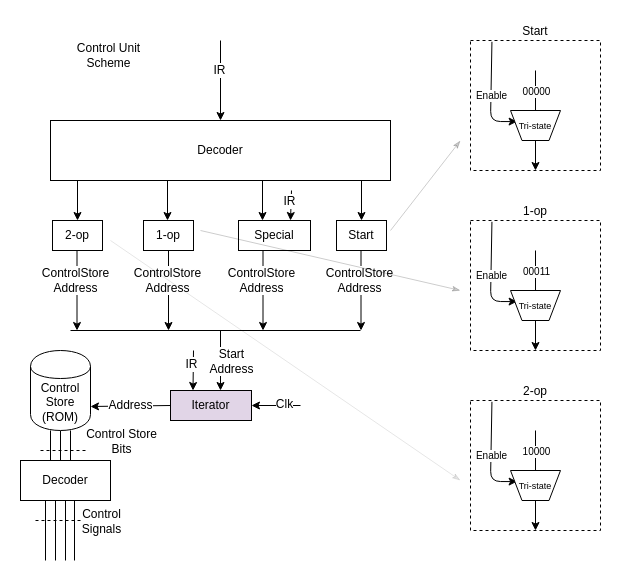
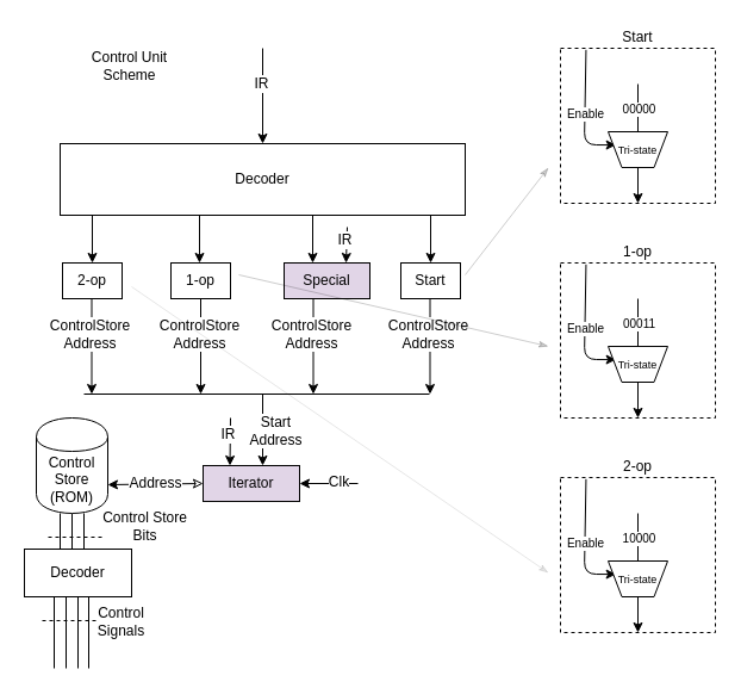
  <mxCell id="0" />
  <mxCell id="1" parent="0" />
  <mxCell id="2" value="Decoder" style="rounded=0;whiteSpace=wrap;html=1;" vertex="1" parent="1"><mxGeometry x="50" y="120" width="340" height="60" as="geometry" /></mxCell>
  <mxCell id="3" value="" style="endArrow=none;html=1;endFill=0;startArrow=classic;startFill=1;" edge="1" parent="1"><mxGeometry width="50" height="50" relative="1" as="geometry"><mxPoint x="220" y="120" as="sourcePoint" /><mxPoint x="220" y="40" as="targetPoint" /></mxGeometry></mxCell>
  <mxCell id="4" value="IR" style="text;html=1;align=center;verticalAlign=middle;resizable=0;points=[];;labelBackgroundColor=#ffffff;" vertex="1" connectable="0" parent="3"><mxGeometry x="0.275" y="2" relative="1" as="geometry"><mxPoint as="offset" /></mxGeometry></mxCell>
  <mxCell id="5" value="" style="endArrow=none;html=1;entryX=0.75;entryY=1;entryDx=0;entryDy=0;endFill=0;startArrow=classic;startFill=1;" edge="1" parent="1"><mxGeometry width="50" height="50" relative="1" as="geometry"><mxPoint x="262" y="220" as="sourcePoint" /><mxPoint x="262" y="180" as="targetPoint" /></mxGeometry></mxCell>
  <mxCell id="6" value="" style="endArrow=none;html=1;entryX=0.75;entryY=1;entryDx=0;entryDy=0;endFill=0;startArrow=classic;startFill=1;" edge="1" parent="1"><mxGeometry width="50" height="50" relative="1" as="geometry"><mxPoint x="167" y="220" as="sourcePoint" /><mxPoint x="167" y="180" as="targetPoint" /></mxGeometry></mxCell>
  <mxCell id="7" value="" style="endArrow=none;html=1;entryX=0.75;entryY=1;entryDx=0;entryDy=0;endFill=0;startArrow=classic;startFill=1;" edge="1" parent="1"><mxGeometry width="50" height="50" relative="1" as="geometry"><mxPoint x="77" y="220" as="sourcePoint" /><mxPoint x="77" y="180" as="targetPoint" /></mxGeometry></mxCell>
  <mxCell id="8" value="2-op" style="rounded=0;whiteSpace=wrap;html=1;" vertex="1" parent="1"><mxGeometry x="52" y="220" width="50" height="30" as="geometry" /></mxCell>
  <mxCell id="9" value="" style="endArrow=none;html=1;entryX=0.75;entryY=1;entryDx=0;entryDy=0;endFill=0;startArrow=classic;startFill=1;" edge="1" parent="1"><mxGeometry width="50" height="50" relative="1" as="geometry"><mxPoint x="361" y="220" as="sourcePoint" /><mxPoint x="361" y="180" as="targetPoint" /></mxGeometry></mxCell>
  <mxCell id="10" value="1-op" style="rounded=0;whiteSpace=wrap;html=1;" vertex="1" parent="1"><mxGeometry x="143" y="220" width="50" height="30" as="geometry" /></mxCell>
- <mxCell id="11" value="Special" style="rounded=0;whiteSpace=wrap;html=1;" vertex="1" parent="1"><mxGeometry x="238" y="220" width="72" height="30" as="geometry" /></mxCell>
+ <mxCell id="11" value="Special" style="rounded=0;whiteSpace=wrap;html=1;fillColor=#e1d5e7;" vertex="1" parent="1"><mxGeometry x="238" y="220" width="72" height="30" as="geometry" /></mxCell>
  <mxCell id="12" value="Start" style="rounded=0;whiteSpace=wrap;html=1;" vertex="1" parent="1"><mxGeometry x="336" y="220" width="50" height="30" as="geometry" /></mxCell>
  <mxCell id="13" value="" style="endArrow=none;html=1;endFill=0;startArrow=classic;startFill=1;" edge="1" parent="1"><mxGeometry width="50" height="50" relative="1" as="geometry"><mxPoint x="360.5" y="330" as="sourcePoint" /><mxPoint x="360.5" y="250" as="targetPoint" /></mxGeometry></mxCell>
  <mxCell id="14" value="ControlStore&lt;br&gt;Address" style="text;html=1;align=center;verticalAlign=middle;resizable=0;points=[];;labelBackgroundColor=#ffffff;" vertex="1" connectable="0" parent="13"><mxGeometry x="0.275" y="2" relative="1" as="geometry"><mxPoint as="offset" /></mxGeometry></mxCell>
  <mxCell id="15" value="" style="endArrow=none;html=1;endFill=0;startArrow=classic;startFill=1;" edge="1" parent="1"><mxGeometry width="50" height="50" relative="1" as="geometry"><mxPoint x="262.5" y="330" as="sourcePoint" /><mxPoint x="262.5" y="250" as="targetPoint" /></mxGeometry></mxCell>
  <mxCell id="16" value="ControlStore&lt;br&gt;Address" style="text;html=1;align=center;verticalAlign=middle;resizable=0;points=[];;labelBackgroundColor=#ffffff;" vertex="1" connectable="0" parent="15"><mxGeometry x="0.275" y="2" relative="1" as="geometry"><mxPoint as="offset" /></mxGeometry></mxCell>
  <mxCell id="17" value="" style="endArrow=none;html=1;endFill=0;startArrow=classic;startFill=1;" edge="1" parent="1"><mxGeometry width="50" height="50" relative="1" as="geometry"><mxPoint x="168" y="330" as="sourcePoint" /><mxPoint x="168" y="250" as="targetPoint" /></mxGeometry></mxCell>
  <mxCell id="18" value="ControlStore&lt;br&gt;Address" style="text;html=1;align=center;verticalAlign=middle;resizable=0;points=[];;labelBackgroundColor=#ffffff;" vertex="1" connectable="0" parent="17"><mxGeometry x="0.275" y="2" relative="1" as="geometry"><mxPoint as="offset" /></mxGeometry></mxCell>
  <mxCell id="19" value="" style="endArrow=none;html=1;endFill=0;startArrow=classic;startFill=1;" edge="1" parent="1"><mxGeometry width="50" height="50" relative="1" as="geometry"><mxPoint x="76.5" y="330" as="sourcePoint" /><mxPoint x="76.5" y="250" as="targetPoint" /></mxGeometry></mxCell>
  <mxCell id="20" value="ControlStore&lt;br&gt;Address" style="text;html=1;align=center;verticalAlign=middle;resizable=0;points=[];;labelBackgroundColor=#ffffff;" vertex="1" connectable="0" parent="19"><mxGeometry x="0.275" y="2" relative="1" as="geometry"><mxPoint as="offset" /></mxGeometry></mxCell>
  <mxCell id="21" value="" style="html=1;startArrow=none;startFill=0;endArrow=none;endFill=0;" edge="1" parent="1"><mxGeometry width="50" height="50" relative="1" as="geometry"><mxPoint x="70" y="330" as="sourcePoint" /><mxPoint x="360" y="330" as="targetPoint" /></mxGeometry></mxCell>
  <mxCell id="22" value="" style="html=1;startArrow=classic;startFill=1;endArrow=none;endFill=0;" edge="1" parent="1"><mxGeometry width="50" height="50" relative="1" as="geometry"><mxPoint x="220" y="390" as="sourcePoint" /><mxPoint x="220" y="330" as="targetPoint" /></mxGeometry></mxCell>
  <mxCell id="23" value="Start&lt;br&gt;Address" style="text;html=1;align=center;verticalAlign=middle;resizable=0;points=[];;labelBackgroundColor=#ffffff;" vertex="1" connectable="0" parent="22"><mxGeometry x="0.414" y="1" relative="1" as="geometry"><mxPoint x="11" y="12.5" as="offset" /></mxGeometry></mxCell>
  <mxCell id="24" value="Iterator" style="rounded=0;whiteSpace=wrap;html=1;movable=1;fillColor=#e1d5e7;" vertex="1" parent="1"><mxGeometry x="170" y="390" width="81" height="30" as="geometry" /></mxCell>
  <mxCell id="25" value="" style="endArrow=none;html=1;endFill=0;startArrow=classic;startFill=1;" edge="1" parent="1"><mxGeometry width="50" height="50" relative="1" as="geometry"><mxPoint x="192.5" y="390" as="sourcePoint" /><mxPoint x="193" y="350" as="targetPoint" /></mxGeometry></mxCell>
  <mxCell id="26" value="IR" style="text;html=1;align=center;verticalAlign=middle;resizable=0;points=[];;labelBackgroundColor=#ffffff;" vertex="1" connectable="0" parent="25"><mxGeometry x="0.275" y="2" relative="1" as="geometry"><mxPoint as="offset" /></mxGeometry></mxCell>
  <mxCell id="27" style="edgeStyle=none;rounded=0;orthogonalLoop=1;jettySize=auto;html=1;startArrow=none;startFill=0;endArrow=none;endFill=0;" edge="1" parent="1" source="28"><mxGeometry relative="1" as="geometry"><mxPoint x="60" y="460" as="targetPoint" /></mxGeometry></mxCell>
  <mxCell id="28" value="Control&lt;br&gt;Store (ROM)" style="shape=cylinder;whiteSpace=wrap;html=1;boundedLbl=1;backgroundOutline=1;" vertex="1" parent="1"><mxGeometry x="30" y="350" width="60" height="80" as="geometry" /></mxCell>
- <mxCell id="29" value="" style="html=1;startArrow=classic;startFill=1;endArrow=none;endFill=0;entryX=0;entryY=0.5;entryDx=0;entryDy=0;exitX=1;exitY=0.7;exitDx=0;exitDy=0;" edge="1" parent="1" source="28" target="24"><mxGeometry width="50" height="50" relative="1" as="geometry"><mxPoint x="50" y="430" as="sourcePoint" /><mxPoint x="100" y="380" as="targetPoint" /></mxGeometry></mxCell>
+ <mxCell id="29" value="" style="html=1;startArrow=classic;startFill=1;endArrow=classic;endFill=0;entryX=0;entryY=0.5;entryDx=0;entryDy=0;exitX=1;exitY=0.7;exitDx=0;exitDy=0;" edge="1" parent="1" source="28" target="24"><mxGeometry width="50" height="50" relative="1" as="geometry"><mxPoint x="50" y="430" as="sourcePoint" /><mxPoint x="100" y="380" as="targetPoint" /></mxGeometry></mxCell>
  <mxCell id="30" value="Address" style="text;html=1;align=center;verticalAlign=middle;resizable=0;points=[];;labelBackgroundColor=#ffffff;" vertex="1" connectable="0" parent="29"><mxGeometry x="0.31" relative="1" as="geometry"><mxPoint x="-12.5" y="-0.5" as="offset" /></mxGeometry></mxCell>
  <mxCell id="31" value="" style="endArrow=none;html=1;endFill=0;startArrow=classic;startFill=1;" edge="1" parent="1"><mxGeometry width="50" height="50" relative="1" as="geometry"><mxPoint x="290" y="220" as="sourcePoint" /><mxPoint x="291" y="190" as="targetPoint" /></mxGeometry></mxCell>
  <mxCell id="32" value="IR" style="text;html=1;align=center;verticalAlign=middle;resizable=0;points=[];;labelBackgroundColor=#ffffff;" vertex="1" connectable="0" parent="31"><mxGeometry x="0.275" y="2" relative="1" as="geometry"><mxPoint as="offset" /></mxGeometry></mxCell>
  <mxCell id="33" value="Decoder" style="rounded=0;whiteSpace=wrap;html=1;" vertex="1" parent="1"><mxGeometry x="20" y="460" width="90" height="40" as="geometry" /></mxCell>
  <mxCell id="34" style="edgeStyle=none;rounded=0;orthogonalLoop=1;jettySize=auto;html=1;startArrow=none;startFill=0;endArrow=none;endFill=0;" edge="1" parent="1"><mxGeometry relative="1" as="geometry"><mxPoint x="70" y="460" as="targetPoint" /><mxPoint x="70" y="430" as="sourcePoint" /></mxGeometry></mxCell>
  <mxCell id="35" style="edgeStyle=none;rounded=0;orthogonalLoop=1;jettySize=auto;html=1;startArrow=none;startFill=0;endArrow=none;endFill=0;" edge="1" parent="1"><mxGeometry relative="1" as="geometry"><mxPoint x="50" y="460" as="targetPoint" /><mxPoint x="50" y="430" as="sourcePoint" /></mxGeometry></mxCell>
  <mxCell id="36" value="" style="endArrow=none;dashed=1;html=1;" edge="1" parent="1"><mxGeometry width="50" height="50" relative="1" as="geometry"><mxPoint x="40" y="450" as="sourcePoint" /><mxPoint x="90" y="450" as="targetPoint" /></mxGeometry></mxCell>
  <mxCell id="37" value="Control Store&lt;br&gt;Bits" style="text;html=1;align=center;verticalAlign=middle;resizable=0;points=[];;labelBackgroundColor=#ffffff;" vertex="1" connectable="0" parent="36"><mxGeometry x="0.526" relative="1" as="geometry"><mxPoint x="42" y="-10" as="offset" /></mxGeometry></mxCell>
  <mxCell id="38" style="edgeStyle=none;rounded=0;orthogonalLoop=1;jettySize=auto;html=1;startArrow=none;startFill=0;endArrow=none;endFill=0;" edge="1" parent="1"><mxGeometry relative="1" as="geometry"><mxPoint x="55" y="560" as="targetPoint" /><mxPoint x="55" y="500" as="sourcePoint" /></mxGeometry></mxCell>
  <mxCell id="39" style="edgeStyle=none;rounded=0;orthogonalLoop=1;jettySize=auto;html=1;startArrow=none;startFill=0;endArrow=none;endFill=0;" edge="1" parent="1"><mxGeometry relative="1" as="geometry"><mxPoint x="65" y="560" as="targetPoint" /><mxPoint x="65" y="500" as="sourcePoint" /></mxGeometry></mxCell>
  <mxCell id="40" style="edgeStyle=none;rounded=0;orthogonalLoop=1;jettySize=auto;html=1;startArrow=none;startFill=0;endArrow=none;endFill=0;" edge="1" parent="1"><mxGeometry relative="1" as="geometry"><mxPoint x="45" y="560" as="targetPoint" /><mxPoint x="45" y="500" as="sourcePoint" /></mxGeometry></mxCell>
  <mxCell id="41" value="" style="endArrow=none;dashed=1;html=1;" edge="1" parent="1"><mxGeometry width="50" height="50" relative="1" as="geometry"><mxPoint x="35" y="520" as="sourcePoint" /><mxPoint x="95" y="520" as="targetPoint" /></mxGeometry></mxCell>
  <mxCell id="42" value="Control&lt;br&gt;Signals" style="text;html=1;align=center;verticalAlign=middle;resizable=0;points=[];;labelBackgroundColor=#ffffff;" vertex="1" connectable="0" parent="41"><mxGeometry x="0.526" relative="1" as="geometry"><mxPoint x="19.5" as="offset" /></mxGeometry></mxCell>
  <mxCell id="43" style="edgeStyle=none;rounded=0;orthogonalLoop=1;jettySize=auto;html=1;startArrow=none;startFill=0;endArrow=none;endFill=0;" edge="1" parent="1"><mxGeometry relative="1" as="geometry"><mxPoint x="74" y="560" as="targetPoint" /><mxPoint x="74" y="500" as="sourcePoint" /></mxGeometry></mxCell>
  <mxCell id="44" value="" style="endArrow=classic;html=1;entryX=1;entryY=0.5;entryDx=0;entryDy=0;" edge="1" parent="1" target="24"><mxGeometry width="50" height="50" relative="1" as="geometry"><mxPoint x="300" y="405" as="sourcePoint" /><mxPoint x="330" y="400" as="targetPoint" /></mxGeometry></mxCell>
  <mxCell id="45" value="Clk" style="text;html=1;align=center;verticalAlign=middle;resizable=0;points=[];;labelBackgroundColor=#ffffff;" vertex="1" connectable="0" parent="44"><mxGeometry x="-0.289" y="-2" relative="1" as="geometry"><mxPoint as="offset" /></mxGeometry></mxCell>
  <mxCell id="46" value="Control Unit&lt;br&gt;Scheme" style="text;html=1;strokeColor=none;fillColor=none;align=center;verticalAlign=middle;whiteSpace=wrap;rounded=0;" vertex="1" parent="1"><mxGeometry x="62" y="20" width="93" height="70" as="geometry" /></mxCell>
  <mxCell id="47" value="Start" style="whiteSpace=wrap;html=1;aspect=fixed;dashed=1;labelPosition=center;verticalLabelPosition=top;align=center;verticalAlign=bottom;" vertex="1" parent="1"><mxGeometry x="470" y="40" width="130" height="130" as="geometry" /></mxCell>
  <mxCell id="48" value="" style="endArrow=none;html=1;fontSize=10;entryX=0.5;entryY=0;entryDx=0;entryDy=0;" edge="1" parent="1"><mxGeometry width="50" height="50" relative="1" as="geometry"><mxPoint x="535" y="70" as="sourcePoint" /><mxPoint x="535" y="110" as="targetPoint" /></mxGeometry></mxCell>
  <mxCell id="49" value="00000" style="text;html=1;align=center;verticalAlign=middle;resizable=0;points=[];;labelBackgroundColor=#ffffff;fontSize=10;direction=south;" vertex="1" connectable="0" parent="48"><mxGeometry x="-0.52" y="2" relative="1" as="geometry"><mxPoint x="-2" y="10.5" as="offset" /></mxGeometry></mxCell>
  <mxCell id="50" value="" style="endArrow=classic;html=1;fontSize=10;entryX=0.132;entryY=0.37;entryDx=0;entryDy=0;entryPerimeter=0;exitX=0.165;exitY=0.01;exitDx=0;exitDy=0;exitPerimeter=0;" edge="1" parent="1" source="47"><mxGeometry width="50" height="50" relative="1" as="geometry"><mxPoint x="490" y="42" as="sourcePoint" /><mxPoint x="516.6" y="121.1" as="targetPoint" /><Array as="points"><mxPoint x="490" y="121" /></Array></mxGeometry></mxCell>
  <mxCell id="51" value="Enable" style="text;html=1;align=center;verticalAlign=middle;resizable=0;points=[];;labelBackgroundColor=#ffffff;fontSize=10;" vertex="1" connectable="0" parent="50"><mxGeometry x="0.003" relative="1" as="geometry"><mxPoint as="offset" /></mxGeometry></mxCell>
  <mxCell id="52" value="" style="endArrow=classic;html=1;fontSize=10;exitX=0.5;exitY=1;exitDx=0;exitDy=0;entryX=0.5;entryY=1;entryDx=0;entryDy=0;" edge="1" parent="1" target="47"><mxGeometry width="50" height="50" relative="1" as="geometry"><mxPoint x="535" y="140" as="sourcePoint" /><mxPoint x="570" y="380" as="targetPoint" /></mxGeometry></mxCell>
  <mxCell id="53" value="&lt;font style=&quot;font-size: 9px&quot;&gt;Tri-state&lt;/font&gt;" style="verticalLabelPosition=middle;verticalAlign=middle;html=1;shape=trapezoid;perimeter=trapezoidPerimeter;whiteSpace=wrap;size=0.23;arcSize=10;flipV=1;rounded=0;shadow=0;comic=0;fontSize=10;labelPosition=center;align=center;" vertex="1" parent="1"><mxGeometry x="510" y="110" width="50" height="30" as="geometry" /></mxCell>
  <mxCell id="54" value="1-op" style="whiteSpace=wrap;html=1;aspect=fixed;dashed=1;labelPosition=center;verticalLabelPosition=top;align=center;verticalAlign=bottom;" vertex="1" parent="1"><mxGeometry x="470" y="220" width="130" height="130" as="geometry" /></mxCell>
  <mxCell id="55" value="" style="endArrow=none;html=1;fontSize=10;entryX=0.5;entryY=0;entryDx=0;entryDy=0;" edge="1" parent="1"><mxGeometry width="50" height="50" relative="1" as="geometry"><mxPoint x="535" y="250" as="sourcePoint" /><mxPoint x="535" y="290" as="targetPoint" /></mxGeometry></mxCell>
  <mxCell id="56" value="00011" style="text;html=1;align=center;verticalAlign=middle;resizable=0;points=[];;labelBackgroundColor=#ffffff;fontSize=10;direction=south;" vertex="1" connectable="0" parent="55"><mxGeometry x="-0.52" y="2" relative="1" as="geometry"><mxPoint x="-2" y="10.5" as="offset" /></mxGeometry></mxCell>
  <mxCell id="57" value="" style="endArrow=classic;html=1;fontSize=10;entryX=0.132;entryY=0.37;entryDx=0;entryDy=0;entryPerimeter=0;exitX=0.165;exitY=0.01;exitDx=0;exitDy=0;exitPerimeter=0;" edge="1" parent="1" source="54"><mxGeometry width="50" height="50" relative="1" as="geometry"><mxPoint x="490" y="222" as="sourcePoint" /><mxPoint x="516.6" y="301.1" as="targetPoint" /><Array as="points"><mxPoint x="490" y="301" /></Array></mxGeometry></mxCell>
  <mxCell id="58" value="Enable" style="text;html=1;align=center;verticalAlign=middle;resizable=0;points=[];;labelBackgroundColor=#ffffff;fontSize=10;" vertex="1" connectable="0" parent="57"><mxGeometry x="0.003" relative="1" as="geometry"><mxPoint as="offset" /></mxGeometry></mxCell>
  <mxCell id="59" value="" style="endArrow=classic;html=1;fontSize=10;exitX=0.5;exitY=1;exitDx=0;exitDy=0;entryX=0.5;entryY=1;entryDx=0;entryDy=0;" edge="1" parent="1" target="54"><mxGeometry width="50" height="50" relative="1" as="geometry"><mxPoint x="535" y="320" as="sourcePoint" /><mxPoint x="570" y="560" as="targetPoint" /></mxGeometry></mxCell>
  <mxCell id="60" value="&lt;font style=&quot;font-size: 9px&quot;&gt;Tri-state&lt;/font&gt;" style="verticalLabelPosition=middle;verticalAlign=middle;html=1;shape=trapezoid;perimeter=trapezoidPerimeter;whiteSpace=wrap;size=0.23;arcSize=10;flipV=1;rounded=0;shadow=0;comic=0;fontSize=10;labelPosition=center;align=center;" vertex="1" parent="1"><mxGeometry x="510" y="290" width="50" height="30" as="geometry" /></mxCell>
  <mxCell id="61" value="2-op" style="whiteSpace=wrap;html=1;aspect=fixed;dashed=1;labelPosition=center;verticalLabelPosition=top;align=center;verticalAlign=bottom;" vertex="1" parent="1"><mxGeometry x="470" y="400" width="130" height="130" as="geometry" /></mxCell>
  <mxCell id="62" value="" style="endArrow=none;html=1;fontSize=10;entryX=0.5;entryY=0;entryDx=0;entryDy=0;" edge="1" parent="1"><mxGeometry width="50" height="50" relative="1" as="geometry"><mxPoint x="535" y="430" as="sourcePoint" /><mxPoint x="535" y="470" as="targetPoint" /></mxGeometry></mxCell>
  <mxCell id="63" value="10000" style="text;html=1;align=center;verticalAlign=middle;resizable=0;points=[];;labelBackgroundColor=#ffffff;fontSize=10;direction=south;" vertex="1" connectable="0" parent="62"><mxGeometry x="-0.52" y="2" relative="1" as="geometry"><mxPoint x="-2" y="10.5" as="offset" /></mxGeometry></mxCell>
  <mxCell id="64" value="" style="endArrow=classic;html=1;fontSize=10;entryX=0.132;entryY=0.37;entryDx=0;entryDy=0;entryPerimeter=0;exitX=0.165;exitY=0.01;exitDx=0;exitDy=0;exitPerimeter=0;" edge="1" parent="1" source="61"><mxGeometry width="50" height="50" relative="1" as="geometry"><mxPoint x="490" y="402" as="sourcePoint" /><mxPoint x="516.6" y="481.1" as="targetPoint" /><Array as="points"><mxPoint x="490" y="481" /></Array></mxGeometry></mxCell>
  <mxCell id="65" value="Enable" style="text;html=1;align=center;verticalAlign=middle;resizable=0;points=[];;labelBackgroundColor=#ffffff;fontSize=10;" vertex="1" connectable="0" parent="64"><mxGeometry x="0.003" relative="1" as="geometry"><mxPoint as="offset" /></mxGeometry></mxCell>
  <mxCell id="66" value="" style="endArrow=classic;html=1;fontSize=10;exitX=0.5;exitY=1;exitDx=0;exitDy=0;entryX=0.5;entryY=1;entryDx=0;entryDy=0;" edge="1" parent="1" target="61"><mxGeometry width="50" height="50" relative="1" as="geometry"><mxPoint x="535" y="500" as="sourcePoint" /><mxPoint x="570" y="740" as="targetPoint" /></mxGeometry></mxCell>
  <mxCell id="67" value="&lt;font style=&quot;font-size: 9px&quot;&gt;Tri-state&lt;/font&gt;" style="verticalLabelPosition=middle;verticalAlign=middle;html=1;shape=trapezoid;perimeter=trapezoidPerimeter;whiteSpace=wrap;size=0.23;arcSize=10;flipV=1;rounded=0;shadow=0;comic=0;fontSize=10;labelPosition=center;align=center;" vertex="1" parent="1"><mxGeometry x="510" y="470" width="50" height="30" as="geometry" /></mxCell>
  <mxCell id="68" value="" style="endArrow=classicThin;html=1;fontSize=10;textOpacity=50;opacity=20;endFill=1;" edge="1" parent="1"><mxGeometry width="50" height="50" relative="1" as="geometry"><mxPoint x="390" y="230" as="sourcePoint" /><mxPoint x="460" y="140" as="targetPoint" /></mxGeometry></mxCell>
  <mxCell id="69" value="" style="endArrow=classicThin;html=1;fontSize=10;textOpacity=50;opacity=10;endFill=1;" edge="1" parent="1"><mxGeometry width="50" height="50" relative="1" as="geometry"><mxPoint x="110" y="240" as="sourcePoint" /><mxPoint x="460" y="480" as="targetPoint" /></mxGeometry></mxCell>
  <mxCell id="70" value="" style="endArrow=classicThin;html=1;fontSize=10;textOpacity=50;opacity=20;endFill=1;" edge="1" parent="1"><mxGeometry width="50" height="50" relative="1" as="geometry"><mxPoint x="200" y="230" as="sourcePoint" /><mxPoint x="460" y="290" as="targetPoint" /></mxGeometry></mxCell>
